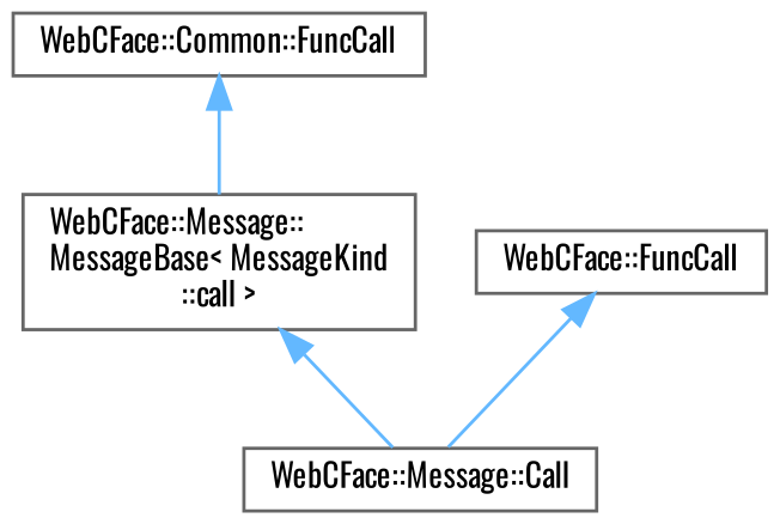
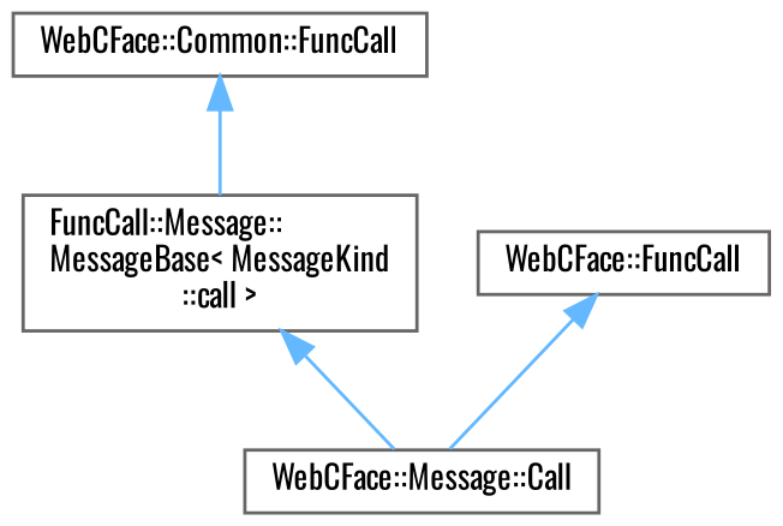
  digraph {
    fontname=Oswald
    rankdir=TB
    node [color=grey40 fillcolor=white fontname=Oswald fontsize=10 shape=box style=filled]
    edge [color=steelblue1 dir=back fontname=Oswald fontsize=10 labelfontname=Helvetica labelfontsize=10 style=solid]
    n1 [height=0.2 label="WebCFace::Common::FuncCall" width=0.4]
-   n2 [height=0.2 label="WebCFace::Message::\lMessageBase\< MessageKind\l::call \>" width=0.4]
+   n2 [height=0.2 label="FuncCall::Message::\lMessageBase\< MessageKind\l::call \>" width=0.4]
    n3 [height=0.2 label="WebCFace::Message::Call" width=0.4]
    n4 [height=0.2 label="WebCFace::FuncCall" width=0.4]
    n1 -> n2
    n2 -> n3
    n4 -> n3
  }
